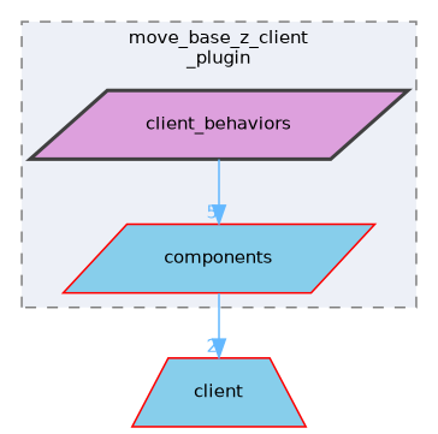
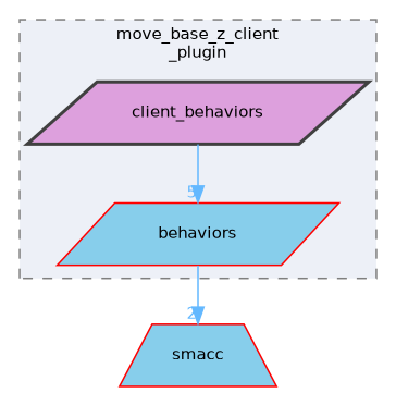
  digraph {
    compound=true
    node [color=red fillcolor=skyblue fontname=Helvetica fontsize=10 shape=parallelogram style=filled]
    edge [color=steelblue1 fontcolor=steelblue1 fontname=Helvetica fontsize=10 labeldistance=1.5 labelfontname=Helvetica labelfontsize=10]
-   n1 [height=0.2 label=components width=0.4]
+   n1 [height=0.2 label=behaviors width=0.4]
    n2 [color=grey25 fillcolor=plum height=0.2 label=client_behaviors style="filled,bold" width=0.4]
-   n3 [height=0.2 label=client shape=trapezium width=0.4]
+   n3 [height=0.2 label=smacc shape=trapezium width=0.4]
    subgraph cluster_1 {
      bgcolor="#edf0f7"
      fontname=Helvetica
      fontsize=10
      label="move_base_z_client\l_plugin"
      pencolor=grey50
      style="filled,dashed"
      n1
      n2
    }
    n1 -> n3 [headlabel=2]
    n2 -> n1 [headlabel=5]
  }
